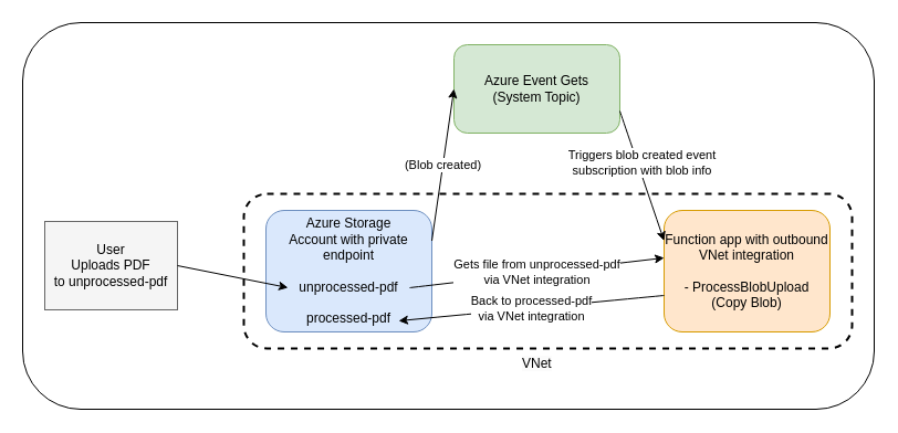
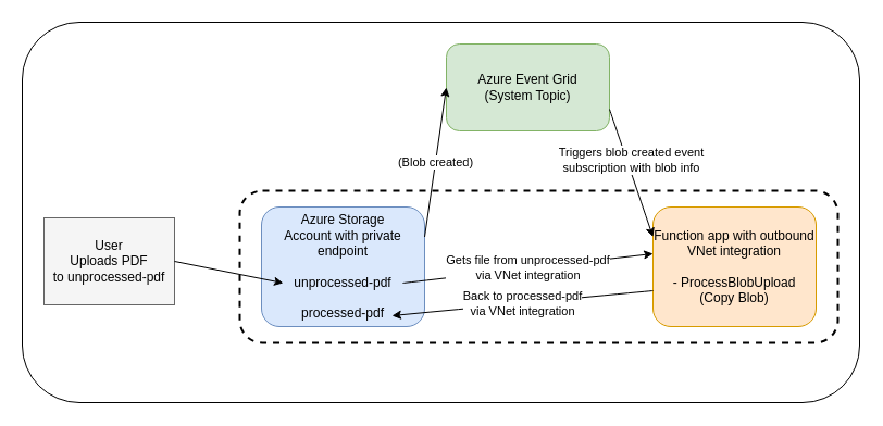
  <mxCell id="0" />
  <mxCell id="1" parent="0" />
  <mxCell id="2" value="" style="rounded=1;whiteSpace=wrap;html=1;" vertex="1" parent="1"><mxGeometry x="20" y="20" width="770" height="350" as="geometry" /></mxCell>
  <mxCell id="3" value="User&lt;br&gt;Uploads PDF&lt;br&gt;to unprocessed-pdf" style="whiteSpace=wrap;html=1;fillColor=#f5f5f5;strokeColor=#666666;rounded=0;" parent="1" vertex="1"><mxGeometry x="40" y="200" width="120" height="80" as="geometry" /></mxCell>
  <mxCell id="4" value="Azure Storage&lt;br&gt;Account with private endpoint&lt;div&gt;&lt;font color=&quot;#000000&quot;&gt;&lt;br&gt;&lt;/font&gt;unprocessed-pdf&lt;/div&gt;&lt;div&gt;&lt;br&gt;processed-pdf&lt;/div&gt;" style="rounded=1;whiteSpace=wrap;html=1;fillColor=#dae8fc;strokeColor=#6c8ebf;" parent="1" vertex="1"><mxGeometry x="240" y="190" width="150" height="110" as="geometry" /></mxCell>
- <mxCell id="5" value="Azure Event Gets&lt;br&gt;(System Topic)" style="rounded=1;whiteSpace=wrap;html=1;fillColor=#d5e8d4;strokeColor=#82b366;" parent="1" vertex="1"><mxGeometry x="410" y="40" width="150" height="80" as="geometry" /></mxCell>
+ <mxCell id="5" value="Azure Event Grid&lt;br&gt;(System Topic)" style="rounded=1;whiteSpace=wrap;html=1;fillColor=#d5e8d4;strokeColor=#82b366;" parent="1" vertex="1"><mxGeometry x="410" y="40" width="150" height="80" as="geometry" /></mxCell>
  <mxCell id="6" value="Function app with outbound VNet integration&lt;div&gt;&lt;font color=&quot;#000000&quot;&gt;&lt;br&gt;&lt;/font&gt;- ProcessBlobUpload&lt;br&gt;(Copy Blob)&lt;/div&gt;" style="rounded=1;whiteSpace=wrap;html=1;fillColor=#ffe6cc;strokeColor=#d79b00;" parent="1" vertex="1"><mxGeometry x="600" y="190" width="150" height="110" as="geometry" /></mxCell>
  <mxCell id="7" value="" style="rounded=1;whiteSpace=wrap;html=1;dashed=1;dashPattern=3 3;fillColor=none;strokeColor=#000000;strokeWidth=2;" parent="1" vertex="1"><mxGeometry x="220" y="175" width="550" height="140" as="geometry" /></mxCell>
  <mxCell id="8" value="(Blob created)" style="endArrow=classic;html=1;entryX=0;entryY=0.5;exitX=1;exitY=0.25;" parent="1" source="4" target="5" edge="1"><mxGeometry relative="1" as="geometry" /></mxCell>
  <mxCell id="9" value="Triggers blob created event&lt;br&gt;subscription with blob info" style="endArrow=classic;html=1;entryX=0;entryY=0.25;exitX=1;exitY=0.75;curved=1;" parent="1" source="5" target="6" edge="1"><mxGeometry x="-0.181" y="4" relative="1" as="geometry"><mxPoint as="offset" /></mxGeometry></mxCell>
  <mxCell id="10" value="Back to processed-pdf&lt;div&gt;via VNet integration&lt;/div&gt;" style="endArrow=classic;html=1;entryX=0.8;entryY=0.909;exitX=0;exitY=0.5;curved=1;entryDx=0;entryDy=0;entryPerimeter=0;" parent="1" target="4" edge="1"><mxGeometry relative="1" as="geometry"><mxPoint x="600" y="267" as="sourcePoint" /><mxPoint x="390" y="267" as="targetPoint" /></mxGeometry></mxCell>
- <mxCell id="11" value="&lt;span style=&quot;color: rgb(0, 0, 0); font-family: Helvetica; font-size: 12px; font-style: normal; font-variant-ligatures: normal; font-variant-caps: normal; font-weight: 400; letter-spacing: normal; orphans: 2; text-align: center; text-indent: 0px; text-transform: none; widows: 2; word-spacing: 0px; -webkit-text-stroke-width: 0px; white-space: normal; background-color: rgb(251, 251, 251); text-decoration-thickness: initial; text-decoration-style: initial; text-decoration-color: initial; float: none; display: inline !important;&quot;&gt;VNet&lt;/span&gt;" style="text;whiteSpace=wrap;html=1;" vertex="1" parent="1"><mxGeometry x="470" y="315" width="30" height="30" as="geometry" /></mxCell>
  <mxCell id="12" value="Gets file from unprocessed-pdf&lt;div&gt;via VNet integration&lt;/div&gt;" style="endArrow=classic;html=1;entryX=0.691;entryY=0.357;curved=1;entryDx=0;entryDy=0;entryPerimeter=0;" edge="1" parent="1"><mxGeometry relative="1" as="geometry"><mxPoint x="370" y="260" as="sourcePoint" /><mxPoint x="600.05" y="232.98" as="targetPoint" /></mxGeometry></mxCell>
  <mxCell id="13" style="edgeStyle=none;html=1;exitX=1;exitY=0.5;exitDx=0;exitDy=0;entryX=0.133;entryY=0.636;entryDx=0;entryDy=0;entryPerimeter=0;" edge="1" parent="1" source="3" target="4"><mxGeometry relative="1" as="geometry" /></mxCell>
